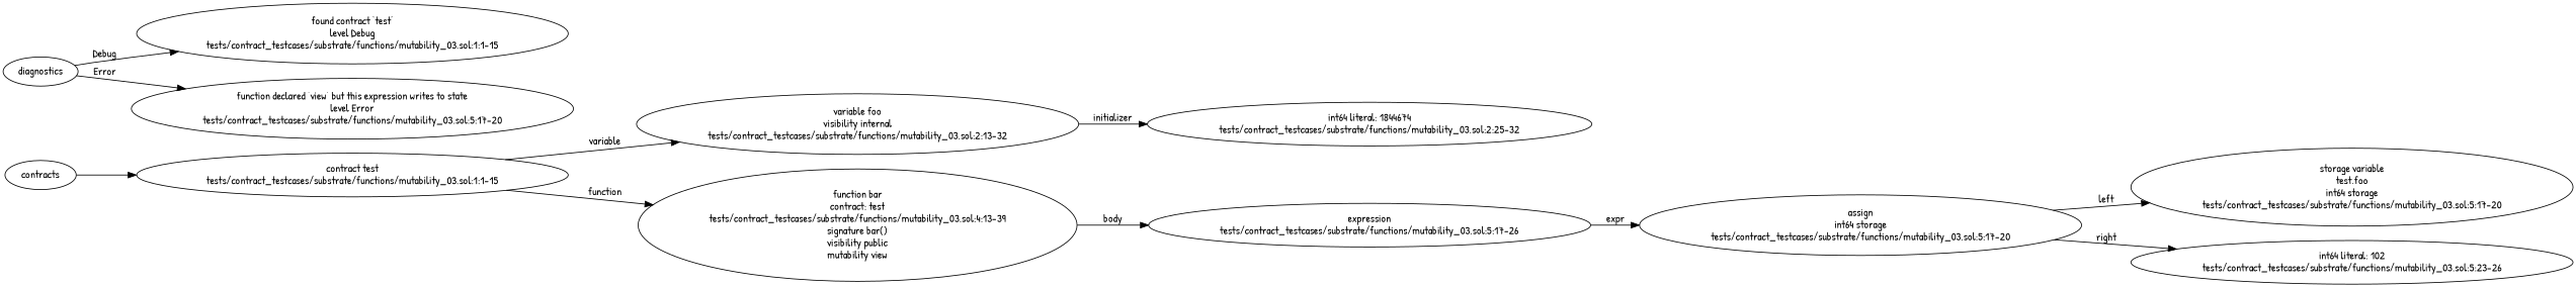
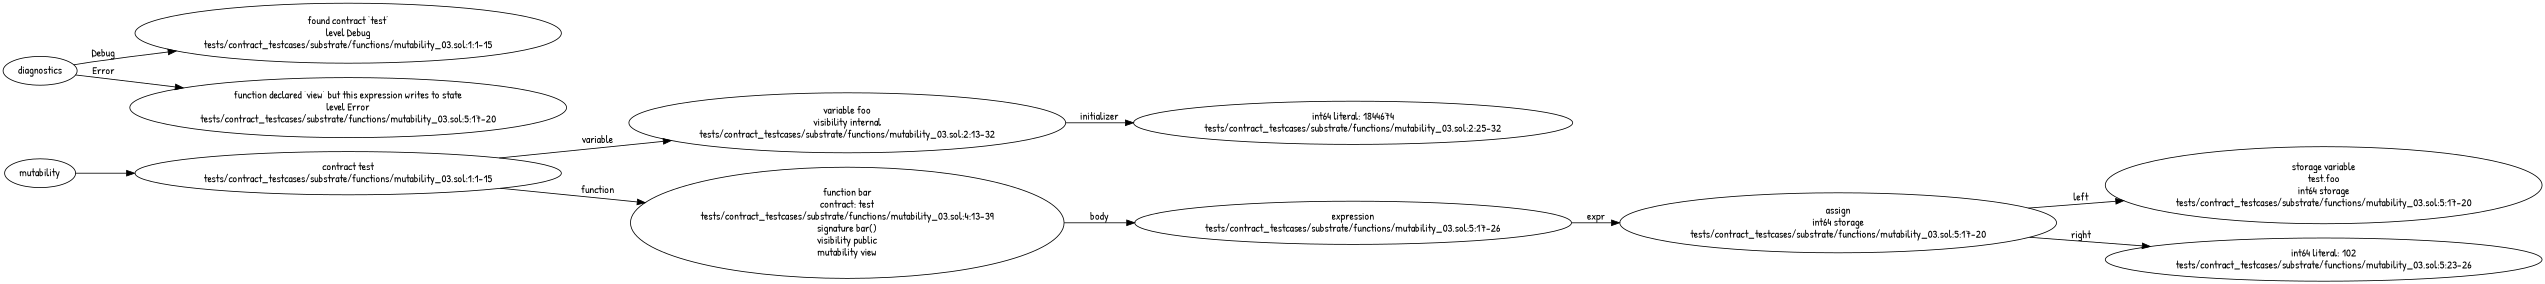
  strict digraph {
    rankdir=LR
    fontname="Patrick Hand"
    node [fontname="Patrick Hand"]
    edge [fontname="Patrick Hand"]
    n1 [label="contract test\ntests/contract_testcases/substrate/functions/mutability_03.sol:1:1-15"]
    n2 [label="variable foo\nvisibility internal\ntests/contract_testcases/substrate/functions/mutability_03.sol:2:13-32"]
    n3 [label="function bar\ncontract: test\ntests/contract_testcases/substrate/functions/mutability_03.sol:4:13-39\nsignature bar()\nvisibility public\nmutability view"]
    n4 [label="int64 literal: 1844674\ntests/contract_testcases/substrate/functions/mutability_03.sol:2:25-32"]
    n5 [label="expression\ntests/contract_testcases/substrate/functions/mutability_03.sol:5:17-26"]
    n6 [label="assign\nint64 storage\ntests/contract_testcases/substrate/functions/mutability_03.sol:5:17-20"]
    n7 [label="storage variable\ntest.foo\nint64 storage\ntests/contract_testcases/substrate/functions/mutability_03.sol:5:17-20"]
    n8 [label="int64 literal: 102\ntests/contract_testcases/substrate/functions/mutability_03.sol:5:23-26"]
    n9 [label="found contract ‘test’\nlevel Debug\ntests/contract_testcases/substrate/functions/mutability_03.sol:1:1-15"]
    n10 [label="function declared ‘view’ but this expression writes to state\nlevel Error\ntests/contract_testcases/substrate/functions/mutability_03.sol:5:17-20"]
-   contracts
+   contracts [label=mutability]
    diagnostics
    n1 -> n2 [label=variable]
    n1 -> n3 [label=function]
    n2 -> n4 [label=initializer]
    n3 -> n5 [label=body]
    n5 -> n6 [label=expr]
    n6 -> n7 [label=left]
    n6 -> n8 [label=right]
    contracts -> n1
    diagnostics -> n9 [label=Debug]
    diagnostics -> n10 [label=Error]
  }
